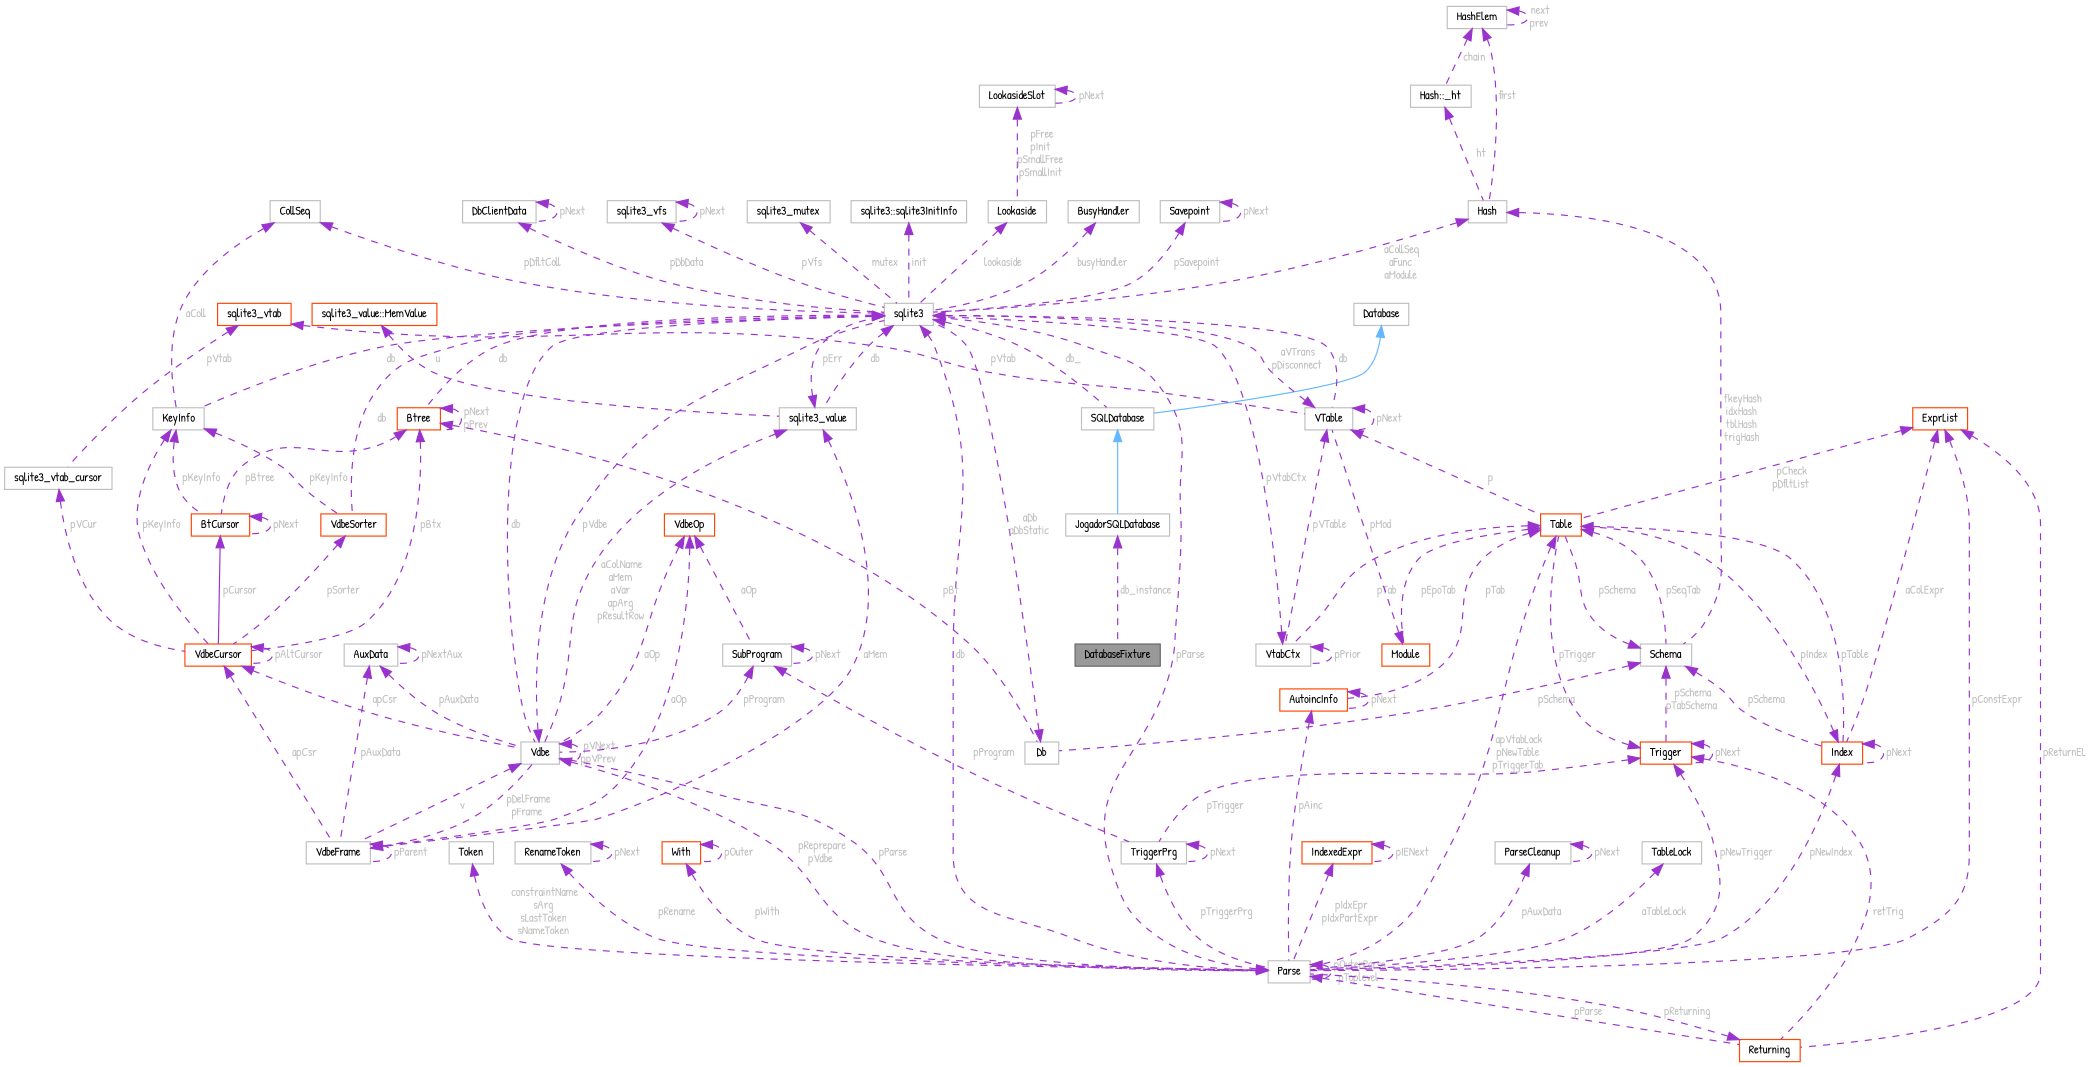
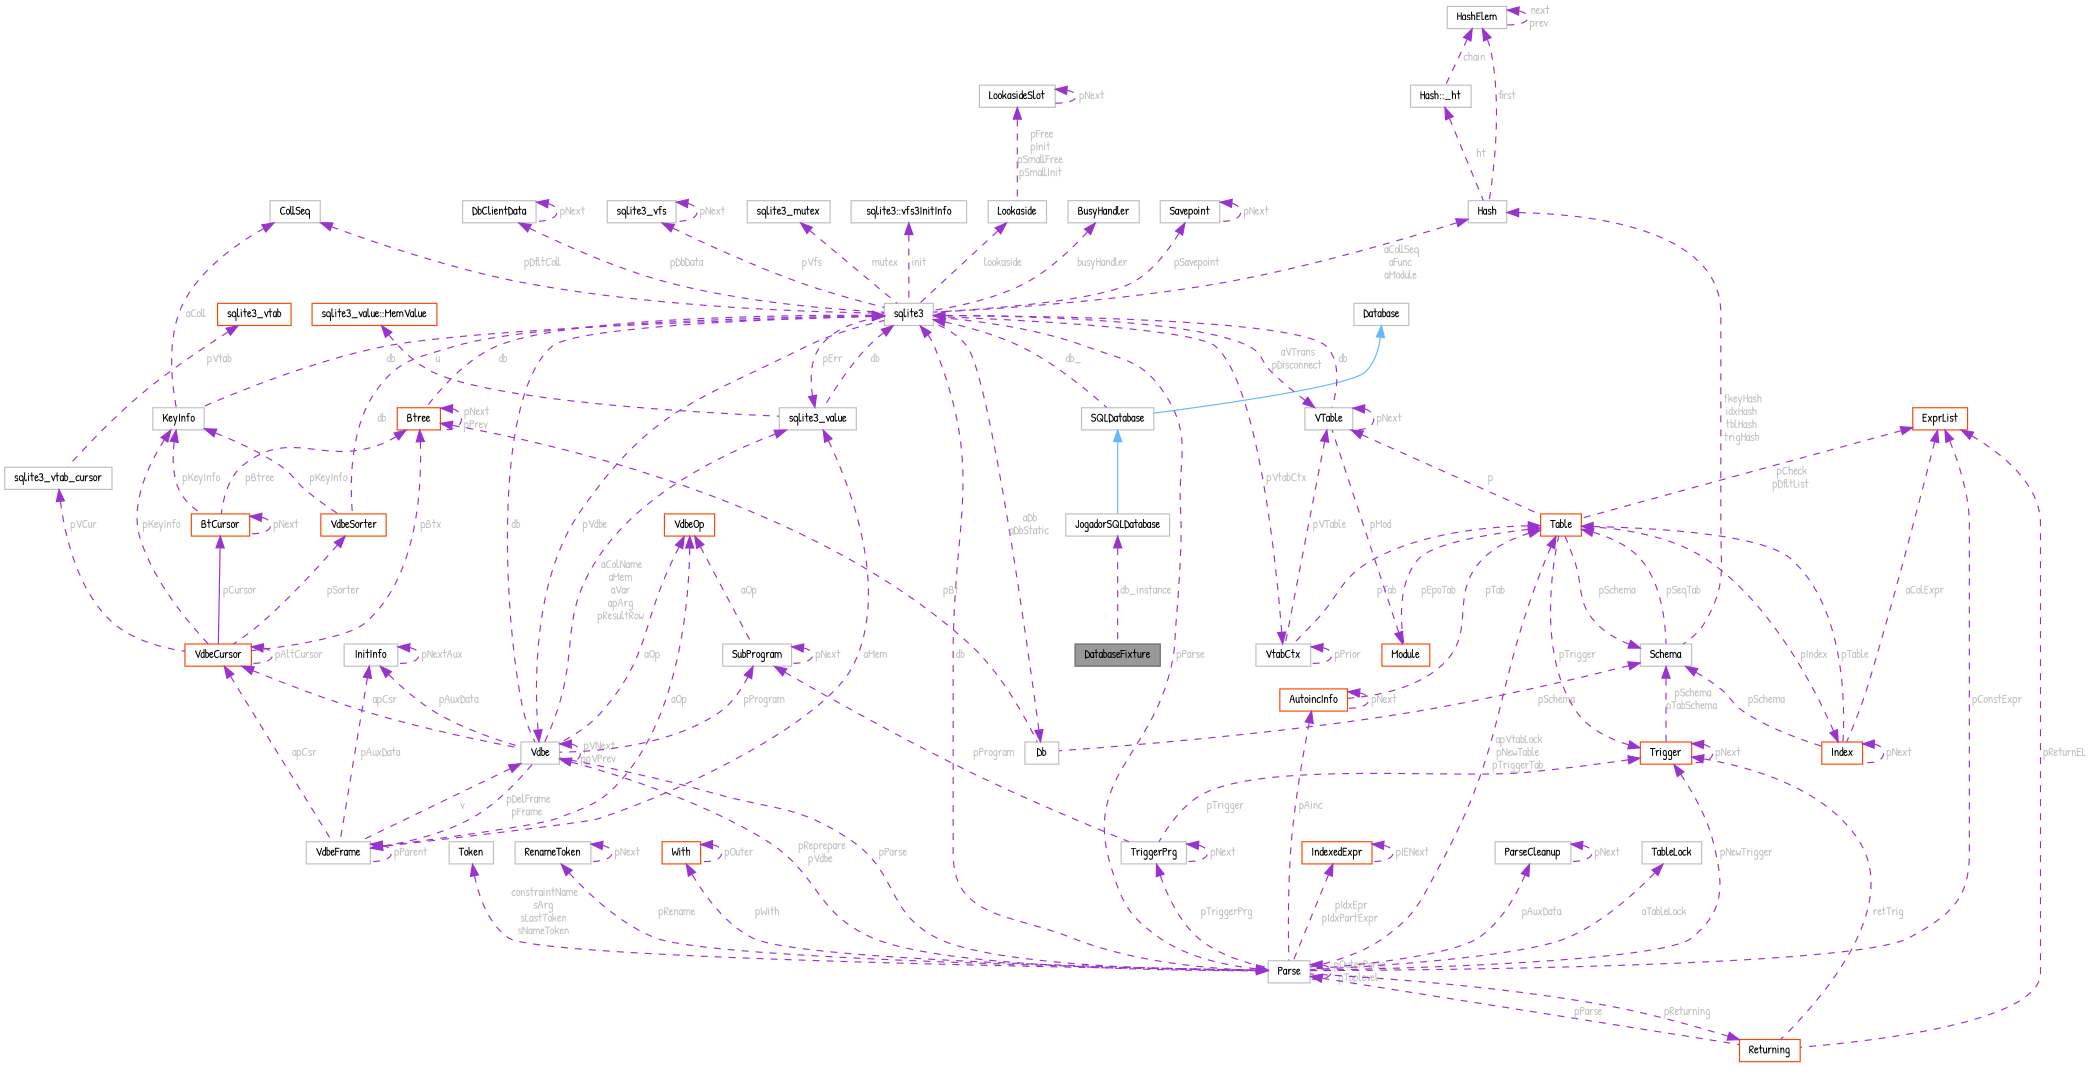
  digraph {
    fontname="Patrick Hand"
    node [color=grey75 fillcolor=white fontname="Patrick Hand" fontsize=10 shape=box style=filled]
    edge [color=darkorchid3 dir=back fontcolor=grey fontname="Patrick Hand" fontsize=10 labelfontname=Helvetica labelfontsize=10 style=dashed]
    n1 [color=gray40 fillcolor=grey60 fontcolor=black height=0.2 label=DatabaseFixture width=0.4]
    n2 [height=0.2 label=JogadorSQLDatabase width=0.4]
    n3 [height=0.2 label=SQLDatabase width=0.4]
    n4 [height=0.2 label=Database width=0.4]
    n5 [height=0.2 label=sqlite3 width=0.4]
    n6 [height=0.2 label=Vdbe width=0.4]
    n7 [height=0.2 label=Parse width=0.4]
    n8 [height=0.2 label=VTable width=0.4]
    n9 [height=0.2 label=sqlite3_value width=0.4]
    n10 [color=orangered height=0.2 label=Btree width=0.4]
    n11 [height=0.2 label=KeyInfo width=0.4]
    n12 [color=orangered height=0.2 label=VdbeSorter width=0.4]
    n13 [height=0.2 label=VdbeFrame width=0.4]
    n14 [color=orangered height=0.2 label=Returning width=0.4]
    n15 [color=orangered height=0.2 label=Table width=0.4]
    n16 [height=0.2 label=VtabCtx width=0.4]
    n17 [height=0.2 label=Db width=0.4]
    n18 [color=orangered height=0.2 label=VdbeCursor width=0.4]
    n19 [color=orangered height=0.2 label=BtCursor width=0.4]
    n20 [height=0.2 label=sqlite3_vfs width=0.4]
    n21 [color=orangered height=0.2 label=ExprList width=0.4]
    n22 [color=orangered height=0.2 label=Index width=0.4]
    n23 [color=orangered height=0.2 label=AutoincInfo width=0.4]
    n24 [height=0.2 label=Schema width=0.4]
    n25 [color=orangered height=0.2 label=Module width=0.4]
    n26 [color=orangered height=0.2 label=IndexedExpr width=0.4]
    n27 [height=0.2 label=TableLock width=0.4]
    n28 [color=orangered height=0.2 label=Trigger width=0.4]
    n29 [height=0.2 label=TriggerPrg width=0.4]
    n30 [height=0.2 label=Hash width=0.4]
    n31 [height=0.2 label=HashElem width=0.4]
    n32 [height=0.2 label="Hash::_ht" width=0.4]
    n33 [color=orangered height=0.2 label=sqlite3_vtab width=0.4]
    n34 [height=0.2 label=sqlite3_vtab_cursor width=0.4]
    n35 [height=0.2 label=SubProgram width=0.4]
    n36 [color=orangered height=0.2 label=VdbeOp width=0.4]
    n37 [height=0.2 label=ParseCleanup width=0.4]
    n38 [height=0.2 label=Token width=0.4]
    n39 [height=0.2 label=RenameToken width=0.4]
    n40 [color=orangered height=0.2 label=With width=0.4]
    n41 [color=orangered height=0.2 label="sqlite3_value::MemValue" width=0.4]
    n42 [height=0.2 label=CollSeq width=0.4]
-   n43 [height=0.2 label=AuxData width=0.4]
+   n43 [height=0.2 label=InitInfo width=0.4]
    n44 [height=0.2 label=sqlite3_mutex width=0.4]
-   n45 [height=0.2 label="sqlite3::sqlite3InitInfo" width=0.4]
+   n45 [height=0.2 label="sqlite3::vfs3InitInfo" width=0.4]
    n46 [height=0.2 label=Lookaside width=0.4]
    n47 [height=0.2 label=LookasideSlot width=0.4]
    n48 [height=0.2 label=BusyHandler width=0.4]
    n49 [height=0.2 label=Savepoint width=0.4]
    n50 [height=0.2 label=DbClientData width=0.4]
    n2 -> n1 [label=" db_instance"]
    n3 -> n2 [color=steelblue1 style=solid fontcolor=""]
    n4 -> n3 [color=steelblue1 style=solid fontcolor=""]
    n5 -> n3 [label=" db_"]
    n5 -> n6 [label=" db"]
    n5 -> n7 [label=" db"]
    n5 -> n8 [label=" db"]
    n5 -> n9 [label=" db"]
    n5 -> n10 [label=" db"]
    n5 -> n11 [label=" db"]
    n5 -> n12 [label=" db"]
    n6 -> n5 [label=" pVdbe"]
    n6 -> n6 [label=" pVNext\nppVPrev"]
    n6 -> n7 [label=" pReprepare\npVdbe"]
    n6 -> n13 [label=" v"]
    n7 -> n5 [label=" pParse"]
    n7 -> n6 [label=" pParse"]
    n7 -> n7 [label=" pOuterParse\npToplevel"]
    n7 -> n14 [label=" pParse"]
    n8 -> n5 [label=" aVTrans\npDisconnect"]
    n8 -> n8 [label=" pNext"]
    n8 -> n15 [label=" p"]
    n8 -> n16 [label=" pVTable"]
    n9 -> n5 [label=" pErr"]
    n9 -> n6 [label=" aColName\naMem\naVar\napArg\npResultRow"]
    n9 -> n13 [label=" aMem"]
    n10 -> n10 [label=" pNext\npPrev"]
    n10 -> n17 [label=" pBt"]
    n10 -> n18 [label=" pBtx"]
    n10 -> n19 [label=" pBtree"]
    n11 -> n12 [label=" pKeyInfo"]
    n11 -> n18 [label=" pKeyInfo"]
    n11 -> n19 [label=" pKeyInfo"]
    n12 -> n18 [label=" pSorter"]
    n13 -> n6 [label=" pDelFrame\npFrame"]
    n13 -> n13 [label=" pParent"]
    n14 -> n7 [label=" pReturning"]
    n15 -> n7 [label=" apVtabLock\npNewTable\npTriggerTab"]
    n15 -> n16 [label=" pTab"]
    n15 -> n22 [label=" pTable"]
    n15 -> n23 [label=" pTab"]
    n15 -> n24 [label=" pSeqTab"]
    n15 -> n25 [label=" pEpoTab"]
    n16 -> n5 [label=" pVtabCtx"]
    n16 -> n16 [label=" pPrior"]
    n17 -> n5 [label=" aDb\naDbStatic"]
    n18 -> n6 [label=" apCsr"]
    n18 -> n13 [label=" apCsr"]
    n18 -> n18 [label=" pAltCursor"]
    n19 -> n18 [label=" pCursor" style=solid]
    n19 -> n19 [label=" pNext"]
    n20 -> n5 [label=" pVfs"]
    n20 -> n20 [label=" pNext"]
    n21 -> n7 [label=" pConstExpr"]
    n21 -> n14 [label=" pReturnEL"]
    n21 -> n15 [label=" pCheck\npDfltList"]
    n21 -> n22 [label=" aColExpr"]
-   n22 -> n7 [label=" pNewIndex"]
    n22 -> n15 [label=" pIndex"]
    n22 -> n22 [label=" pNext"]
    n23 -> n7 [label=" pAinc"]
    n23 -> n23 [label=" pNext"]
    n24 -> n15 [label=" pSchema"]
    n24 -> n17 [label=" pSchema"]
    n24 -> n22 [label=" pSchema"]
    n24 -> n28 [label=" pSchema\npTabSchema"]
    n25 -> n8 [label=" pMod"]
    n26 -> n7 [label=" pIdxEpr\npIdxPartExpr"]
    n26 -> n26 [label=" pIENext"]
    n27 -> n7 [label=" aTableLock"]
    n28 -> n7 [label=" pNewTrigger"]
    n28 -> n14 [label=" retTrig"]
    n28 -> n15 [label=" pTrigger"]
    n28 -> n28 [label=" pNext"]
    n28 -> n29 [label=" pTrigger"]
    n29 -> n7 [label=" pTriggerPrg"]
    n29 -> n29 [label=" pNext"]
    n30 -> n5 [label=" aCollSeq\naFunc\naModule"]
    n30 -> n24 [label=" fkeyHash\nidxHash\ntblHash\ntrigHash"]
    n31 -> n30 [label=" first"]
    n31 -> n31 [label=" next\nprev"]
    n31 -> n32 [label=" chain"]
    n32 -> n30 [label=" ht"]
-   n33 -> n8 [label=" pVtab"]
    n33 -> n34 [label=" pVtab"]
    n34 -> n18 [label=" pVCur"]
    n35 -> n6 [label=" pProgram"]
    n35 -> n29 [label=" pProgram"]
    n35 -> n35 [label=" pNext"]
    n36 -> n6 [label=" aOp"]
    n36 -> n13 [label=" aOp"]
    n36 -> n35 [label=" aOp"]
    n37 -> n7 [label=" pAuxData"]
    n37 -> n37 [label=" pNext"]
    n38 -> n7 [label=" constraintName\nsArg\nsLastToken\nsNameToken"]
    n39 -> n7 [label=" pRename"]
    n39 -> n39 [label=" pNext"]
    n40 -> n7 [label=" pWith"]
    n40 -> n40 [label=" pOuter"]
    n41 -> n9 [label=" u"]
    n42 -> n5 [label=" pDfltColl"]
    n42 -> n11 [label=" aColl"]
    n43 -> n6 [label=" pAuxData"]
    n43 -> n13 [label=" pAuxData"]
    n43 -> n43 [label=" pNextAux"]
    n44 -> n5 [label=" mutex"]
    n45 -> n5 [label=" init"]
    n46 -> n5 [label=" lookaside"]
    n47 -> n46 [label=" pFree\npInit\npSmallFree\npSmallInit"]
    n47 -> n47 [label=" pNext"]
    n48 -> n5 [label=" busyHandler"]
    n49 -> n5 [label=" pSavepoint"]
    n49 -> n49 [label=" pNext"]
    n50 -> n5 [label=" pDbData"]
    n50 -> n50 [label=" pNext"]
  }
